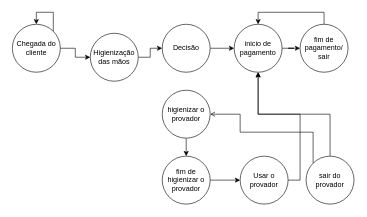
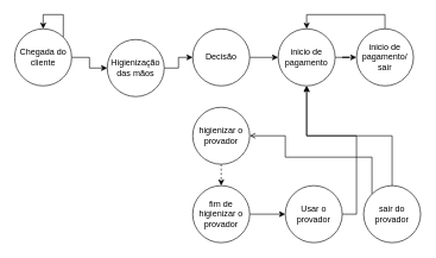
  <mxCell id="0" />
  <mxCell id="1" parent="0" />
  <mxCell id="2" style="edgeStyle=orthogonalEdgeStyle;rounded=0;orthogonalLoop=1;jettySize=auto;html=1;exitX=1;exitY=0.5;exitDx=0;exitDy=0;entryX=0;entryY=0.5;entryDx=0;entryDy=0;" parent="1" source="4" target="6" edge="1"><mxGeometry relative="1" as="geometry" /></mxCell>
  <mxCell id="3" style="edgeStyle=orthogonalEdgeStyle;rounded=0;orthogonalLoop=1;jettySize=auto;html=1;exitX=1;exitY=0;exitDx=0;exitDy=0;entryX=0.5;entryY=0;entryDx=0;entryDy=0;" parent="1" source="4" target="4" edge="1"><mxGeometry relative="1" as="geometry"><mxPoint x="70" y="20" as="targetPoint" /><Array as="points"><mxPoint x="88" y="20" /><mxPoint x="60" y="20" /></Array></mxGeometry></mxCell>
  <mxCell id="4" value="Chegada do cliente" style="ellipse;whiteSpace=wrap;html=1;aspect=fixed;" parent="1" vertex="1"><mxGeometry x="20" y="40" width="80" height="80" as="geometry" /></mxCell>
  <mxCell id="5" style="edgeStyle=orthogonalEdgeStyle;rounded=0;orthogonalLoop=1;jettySize=auto;html=1;exitX=1;exitY=0.5;exitDx=0;exitDy=0;entryX=0;entryY=0.5;entryDx=0;entryDy=0;" parent="1" source="6" target="8" edge="1"><mxGeometry relative="1" as="geometry" /></mxCell>
  <mxCell id="6" value="Higienização das mãos" style="ellipse;whiteSpace=wrap;html=1;aspect=fixed;" parent="1" vertex="1"><mxGeometry x="150" y="55" width="80" height="80" as="geometry" /></mxCell>
  <mxCell id="7" style="edgeStyle=orthogonalEdgeStyle;rounded=0;orthogonalLoop=1;jettySize=auto;html=1;exitX=1;exitY=0.5;exitDx=0;exitDy=0;" parent="1" source="8" target="12" edge="1"><mxGeometry relative="1" as="geometry" /></mxCell>
  <mxCell id="8" value="Decisão" style="ellipse;whiteSpace=wrap;html=1;aspect=fixed;" parent="1" vertex="1"><mxGeometry x="270" y="40" width="80" height="80" as="geometry" /></mxCell>
  <mxCell id="9" style="edgeStyle=orthogonalEdgeStyle;rounded=0;orthogonalLoop=1;jettySize=auto;html=1;exitX=1;exitY=0.5;exitDx=0;exitDy=0;" parent="1" source="10" target="12" edge="1"><mxGeometry relative="1" as="geometry" /></mxCell>
  <mxCell id="10" value="Usar o provador" style="ellipse;whiteSpace=wrap;html=1;aspect=fixed;" parent="1" vertex="1"><mxGeometry x="400" y="260" width="80" height="80" as="geometry" /></mxCell>
  <mxCell id="11" style="edgeStyle=orthogonalEdgeStyle;rounded=0;orthogonalLoop=1;jettySize=auto;html=1;exitX=1;exitY=0.5;exitDx=0;exitDy=0;" parent="1" source="12" target="14" edge="1"><mxGeometry relative="1" as="geometry" /></mxCell>
  <mxCell id="12" value="inicio de pagamento" style="ellipse;whiteSpace=wrap;html=1;aspect=fixed;" parent="1" vertex="1"><mxGeometry x="390" y="40" width="80" height="80" as="geometry" /></mxCell>
  <mxCell id="13" style="edgeStyle=orthogonalEdgeStyle;rounded=0;orthogonalLoop=1;jettySize=auto;html=1;exitX=0.5;exitY=0;exitDx=0;exitDy=0;entryX=0.5;entryY=0;entryDx=0;entryDy=0;" parent="1" source="14" target="12" edge="1"><mxGeometry relative="1" as="geometry" /></mxCell>
- <mxCell id="14" value="fim de pagamento/ sair" style="ellipse;whiteSpace=wrap;html=1;aspect=fixed;" parent="1" vertex="1"><mxGeometry x="500" y="40" width="80" height="80" as="geometry" /></mxCell>
+ <mxCell id="14" value="inicio de pagamento/ sair" style="ellipse;whiteSpace=wrap;html=1;aspect=fixed;" parent="1" vertex="1"><mxGeometry x="500" y="40" width="80" height="80" as="geometry" /></mxCell>
  <mxCell id="15" style="edgeStyle=orthogonalEdgeStyle;rounded=0;orthogonalLoop=1;jettySize=auto;html=1;exitX=0.5;exitY=0;exitDx=0;exitDy=0;entryX=0.5;entryY=1;entryDx=0;entryDy=0;" parent="1" source="17" target="12" edge="1"><mxGeometry relative="1" as="geometry" /></mxCell>
  <mxCell id="16" style="edgeStyle=orthogonalEdgeStyle;rounded=0;orthogonalLoop=1;jettySize=auto;html=1;exitX=0;exitY=0;exitDx=0;exitDy=0;entryX=1;entryY=0.5;entryDx=0;entryDy=0;endArrow=open;" edge="1" parent="1" source="17" target="19"><mxGeometry relative="1" as="geometry"><Array as="points"><mxPoint x="522" y="220" /><mxPoint x="400" y="220" /><mxPoint x="400" y="190" /></Array></mxGeometry></mxCell>
  <mxCell id="17" value="sair do provador" style="ellipse;whiteSpace=wrap;html=1;aspect=fixed;" parent="1" vertex="1"><mxGeometry x="510" y="260" width="80" height="80" as="geometry" /></mxCell>
- <mxCell id="18" style="edgeStyle=orthogonalEdgeStyle;rounded=0;orthogonalLoop=1;jettySize=auto;html=1;exitX=0.5;exitY=1;exitDx=0;exitDy=0;entryX=0.5;entryY=0;entryDx=0;entryDy=0;" parent="1" source="19" target="21" edge="1"><mxGeometry relative="1" as="geometry" /></mxCell>
+ <mxCell id="18" style="edgeStyle=orthogonalEdgeStyle;rounded=0;orthogonalLoop=1;jettySize=auto;html=1;exitX=0.5;exitY=1;exitDx=0;exitDy=0;entryX=0.5;entryY=0;entryDx=0;entryDy=0;dashed=1;" parent="1" source="19" target="21" edge="1"><mxGeometry relative="1" as="geometry" /></mxCell>
  <mxCell id="19" value="higienizar o provador" style="ellipse;whiteSpace=wrap;html=1;aspect=fixed;" parent="1" vertex="1"><mxGeometry x="270" y="150" width="80" height="80" as="geometry" /></mxCell>
  <mxCell id="20" style="edgeStyle=orthogonalEdgeStyle;rounded=0;orthogonalLoop=1;jettySize=auto;html=1;exitX=1;exitY=0.5;exitDx=0;exitDy=0;entryX=0;entryY=0.5;entryDx=0;entryDy=0;" parent="1" source="21" target="10" edge="1"><mxGeometry relative="1" as="geometry" /></mxCell>
  <mxCell id="21" value="fim de higienizar o provador" style="ellipse;whiteSpace=wrap;html=1;aspect=fixed;" parent="1" vertex="1"><mxGeometry x="270" y="260" width="80" height="80" as="geometry" /></mxCell>
